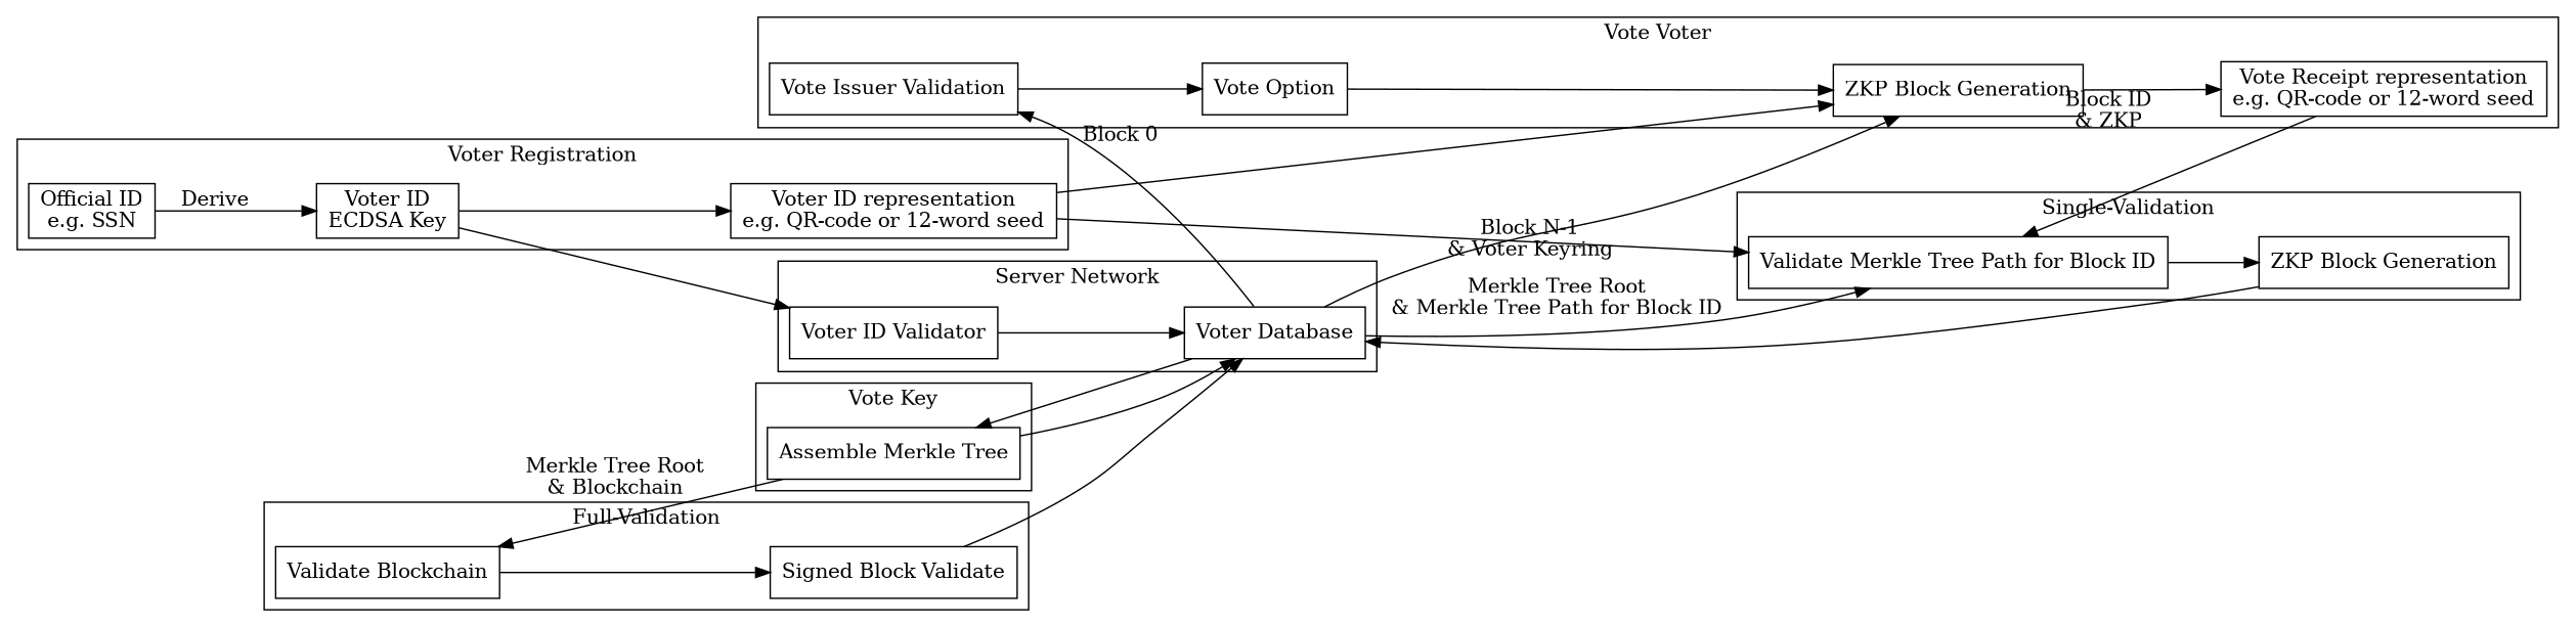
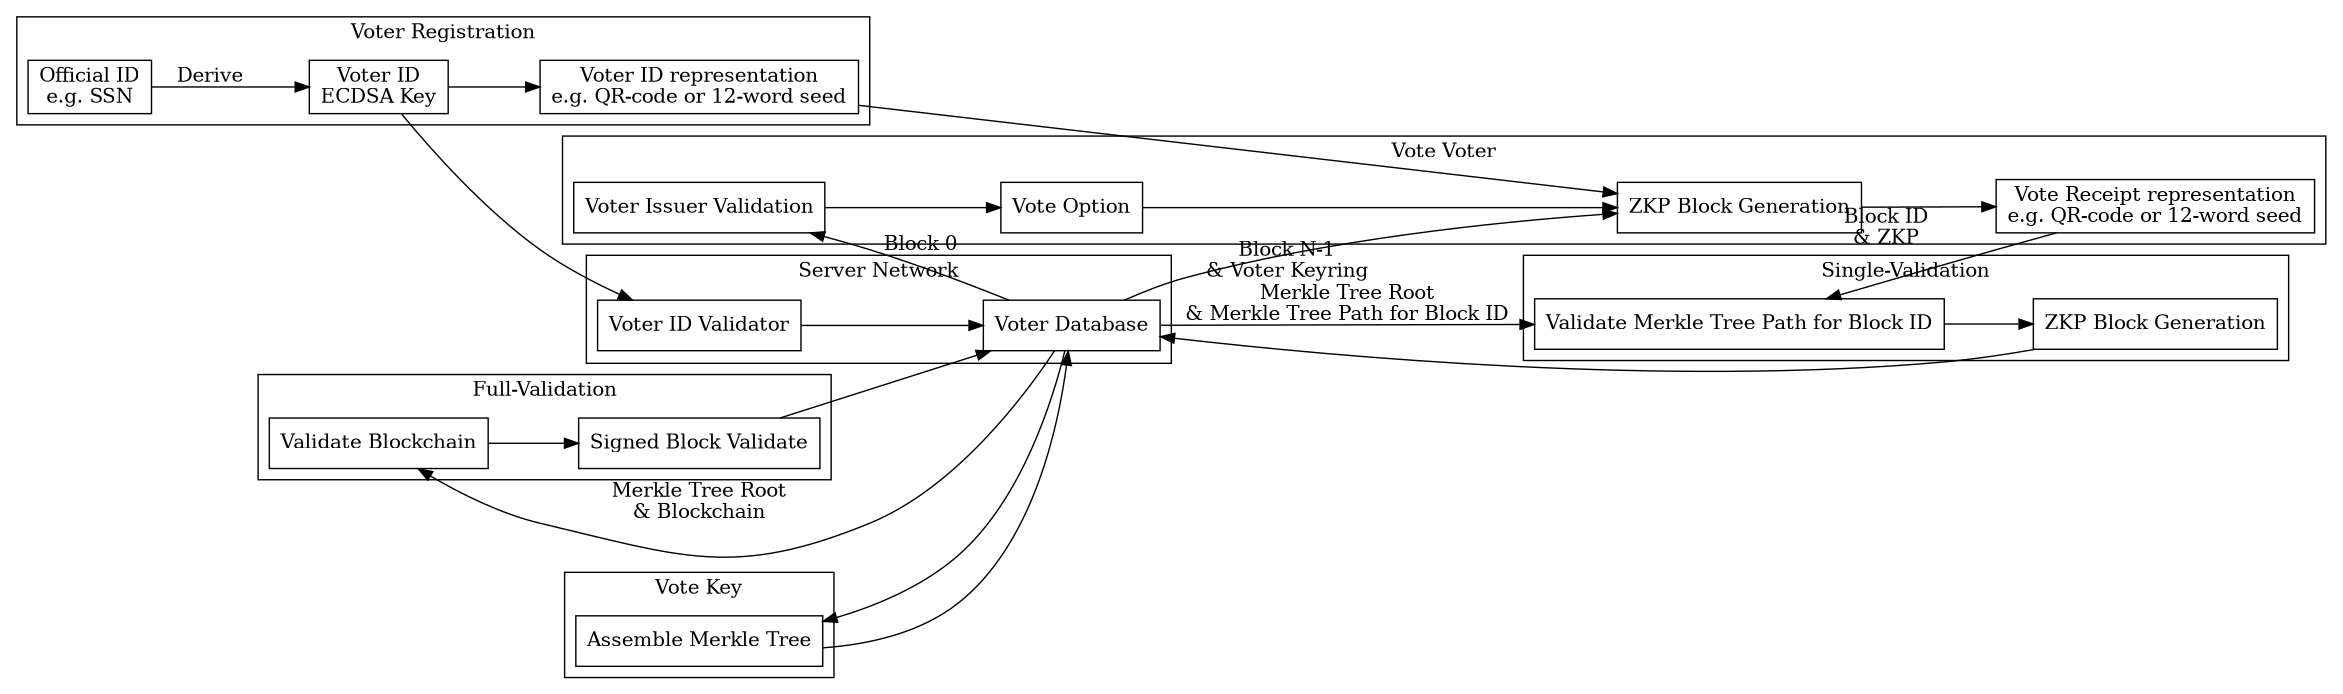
  digraph {
    rankdir=LR
    node [shape=rectangle]
    n1 [label="Voter ID Validator" shape=record]
    n2 [label="Voter Database" shape=record]
    n3 [label="Official ID\ne.g. SSN"]
    n4 [label="Voter ID\nECDSA Key"]
    n5 [label="Voter ID representation\ne.g. QR-code or 12-word seed"]
-   n6 [label="Vote Issuer Validation"]
+   n6 [label="Voter Issuer Validation"]
    n7 [label="ZKP Block Generation"]
    n8 [label="Vote Option"]
    n9 [label="Vote Receipt representation\ne.g. QR-code or 12-word seed"]
    n10 [label="Assemble Merkle Tree"]
    n11 [label="Validate Merkle Tree Path for Block ID"]
    n12 [label="ZKP Block Generation"]
    n13 [label="Validate Blockchain"]
    n14 [label="Signed Block Validate"]
    subgraph cluster_1 {
      label="Server Network"
      n1
      n2
    }
    subgraph cluster_2 {
    }
    subgraph cluster_3 {
      label="Voter Registration"
      n3
      n4
      n5
    }
    subgraph cluster_4 {
      label="Vote Voter"
      n6
      n7
      n8
      n9
    }
    subgraph cluster_5 {
      label="Vote Key"
      n10
    }
    subgraph cluster_6 {
      label="Single-Validation"
      n11
      n12
    }
    subgraph cluster_7 {
      label="Full-Validation"
      n13
      n14
    }
    n1 -> n2
    n2 -> n6 [label="Block 0"]
    n2 -> n7 [xlabel="Block N-1\n& Voter Keyring"]
    n2 -> n10
    n2 -> n11 [label="Merkle Tree Root\n& Merkle Tree Path for Block ID"]
-   n10 -> n13 [label="Merkle Tree Root\n& Blockchain"]
+   n2 -> n13 [label="Merkle Tree Root\n& Blockchain"]
    n3 -> n4 [label=Derive]
    n4 -> n1
    n4 -> n5
    n5 -> n7
-   n5 -> n11
    n6 -> n8
    n7 -> n9 [xlabel="Block ID\n& ZKP"]
    n8 -> n7
    n9 -> n11
    n10 -> n2
    n11 -> n12
    n12 -> n2
    n13 -> n14
    n14 -> n2
  }
